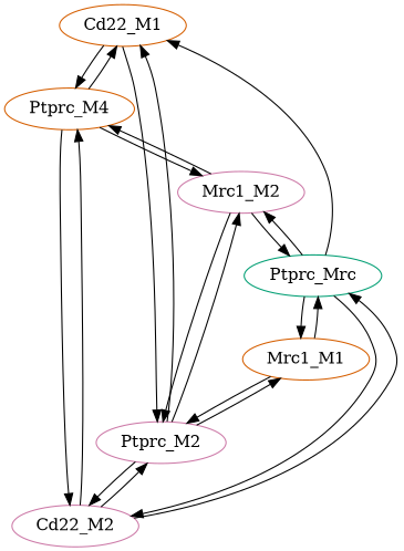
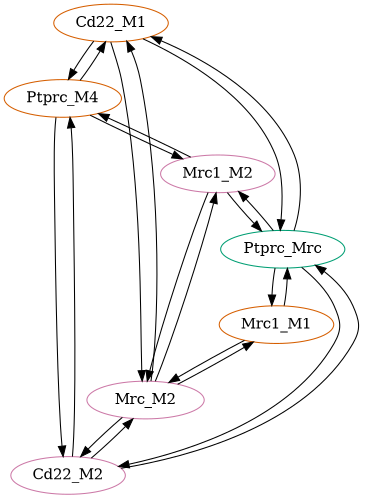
  strict digraph {
    node [celltype=M1 color="#D55E00" genesym=Ptprc nodetype=sender]
    edge [ecolor="#CC79A7" origtype=Ptprc_M2 weight=0.1123451855157451]
    Cd22_M1 [averagexp=0.4629603708903243 genesym=Cd22]
    n2 [averagexp=0.2426669593764425 label=Ptprc_M4 nodetype=receiver]
-   Ptprc_M2 [averagexp=0.3083251953520915 celltype=M2 color="#CC79A7" nodetype=receiver]
+   Ptprc_M2 [averagexp=0.3083251953520915 celltype=M2 color="#CC79A7" nodetype=receiver label=Mrc_M2]
    n4 [averagexp=0.4487843260954031 celltype=Neutro color="#009E73" label=Ptprc_Mrc nodetype=receiver]
    Cd22_M2 [averagexp=0.5015080223550378 celltype=M2 color="#CC79A7" genesym=Cd22]
    Mrc1_M2 [averagexp=0.4414898137371655 celltype=M2 color="#CC79A7" genesym=Mrc1]
    Mrc1_M1 [averagexp=0.3391578112862415 genesym=Mrc1]
    Cd22_M1 -> n2 [ecolor="#D55E00" origtype=Cd22_M1]
    Cd22_M1 -> Ptprc_M2 [ecolor="#D55E00" origtype=Cd22_M1 weight=0.142742346795036]
+   Cd22_M1 -> n4 [ecolor="#D55E00" origtype=Cd22_M1 weight=0.2077693580588921]
    n2 -> Cd22_M1 [ecolor="#D55E00" origtype=Ptprc_M1]
    n2 -> Cd22_M2 [ecolor="#D55E00" origtype=Ptprc_M1 weight=0.12169942688779001]
    n2 -> Mrc1_M2 [ecolor="#D55E00" origtype=Ptprc_M1 weight=0.1071349906952699]
    Ptprc_M2 -> Cd22_M1 [weight=0.142742346795036]
    Ptprc_M2 -> Cd22_M2 [weight=0.1546275589632581]
    Ptprc_M2 -> Mrc1_M2 [weight=0.13612243306647]
    Ptprc_M2 -> Mrc1_M1 [weight=0.1045708984200182]
    n4 -> Cd22_M1 [ecolor="#009E73" origtype=Ptprc_Neutro weight=0.2077693580588921]
    n4 -> Cd22_M2 [ecolor="#009E73" origtype=Ptprc_Neutro weight=0.22506893984404397]
    n4 -> Mrc1_M2 [ecolor="#009E73" origtype=Ptprc_Neutro weight=0.1981337085360189]
    n4 -> Mrc1_M1 [ecolor="#009E73" origtype=Ptprc_Neutro weight=0.1522087097780878]
    Cd22_M2 -> n2 [origtype=Cd22_M2 weight=0.12169942688779001]
    Cd22_M2 -> Ptprc_M2 [origtype=Cd22_M2 weight=0.1546275589632581]
    Cd22_M2 -> n4 [origtype=Cd22_M2 weight=0.22506893984404397]
    Mrc1_M2 -> n2 [origtype=Mrc1_M2 weight=0.1071349906952699]
    Mrc1_M2 -> Ptprc_M2 [origtype=Mrc1_M2 weight=0.13612243306647]
    Mrc1_M2 -> n4 [origtype=Mrc1_M2 weight=0.1981337085360189]
    Mrc1_M1 -> Ptprc_M2 [ecolor="#D55E00" origtype=Mrc1_M1 weight=0.1045708984200182]
    Mrc1_M1 -> n4 [ecolor="#D55E00" origtype=Mrc1_M1 weight=0.1522087097780878]
  }
